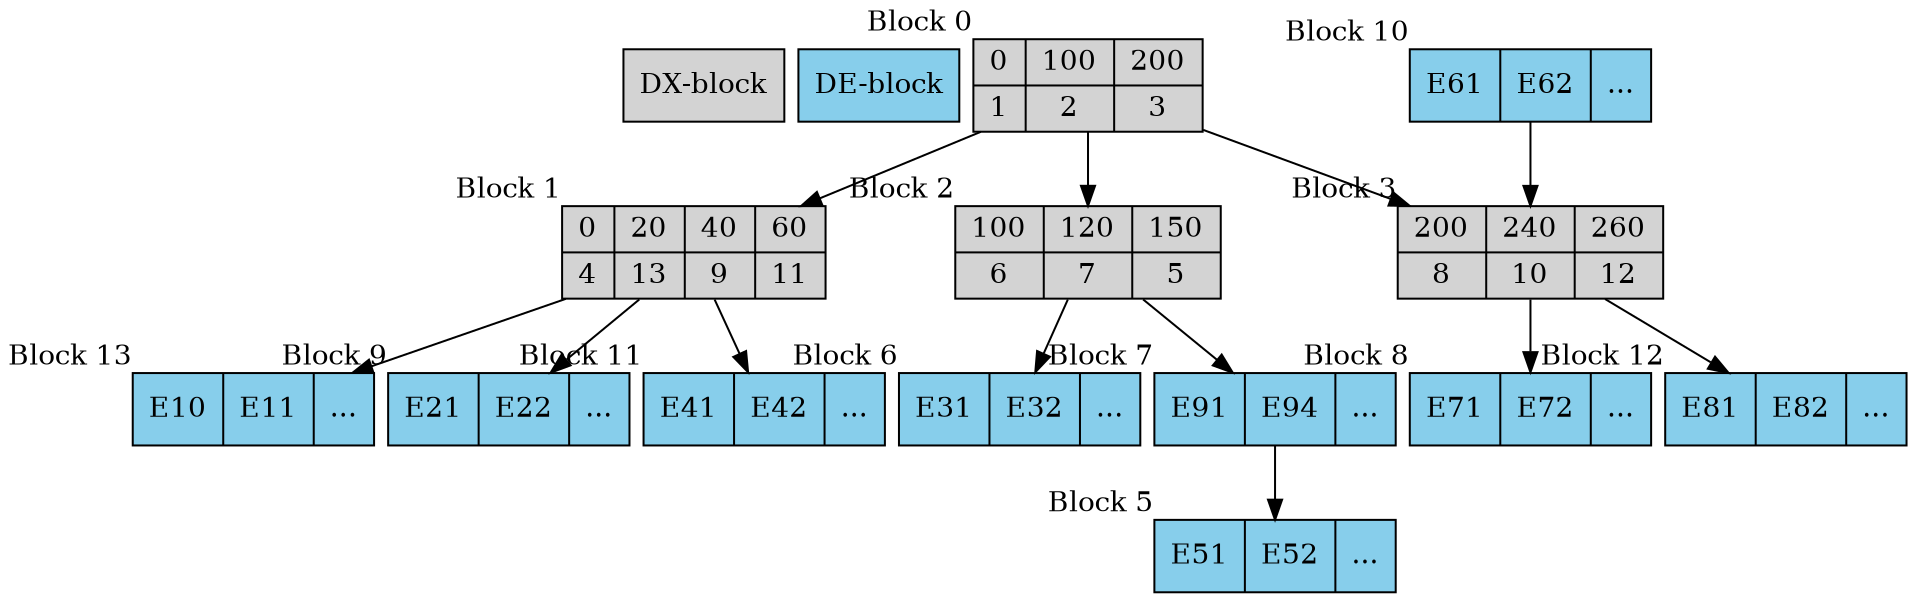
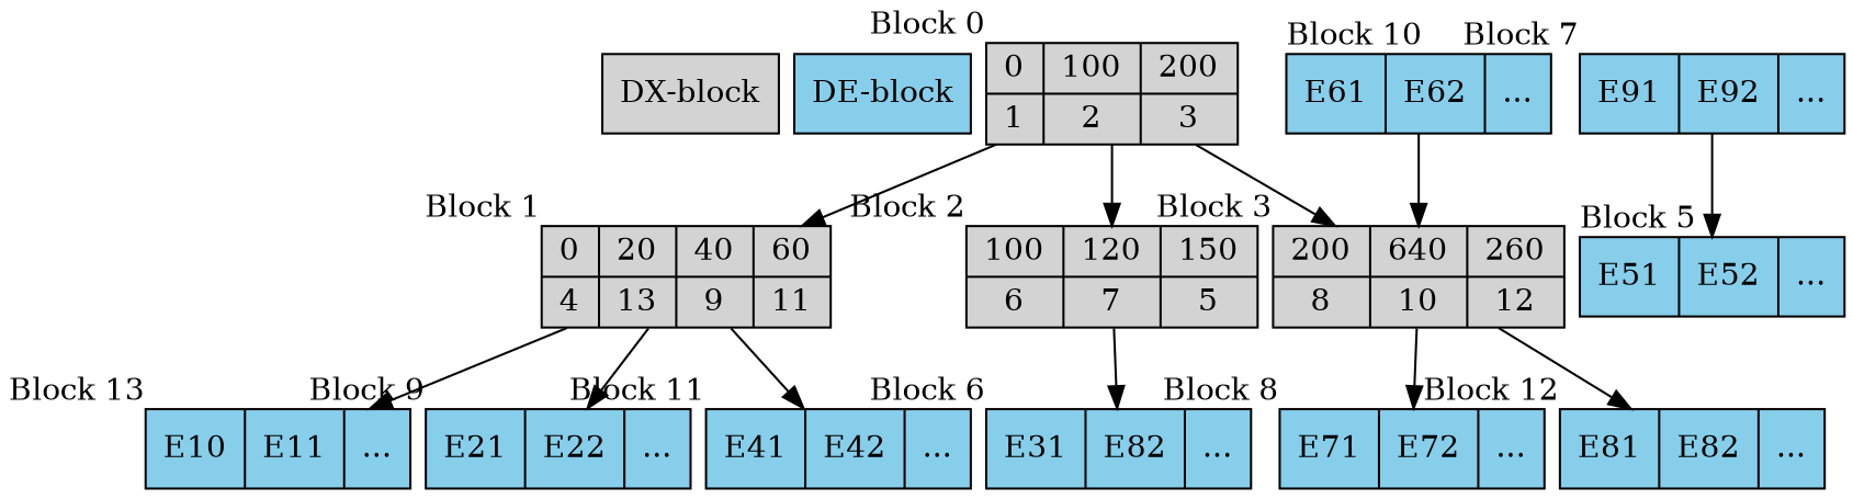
  digraph {
    nodesep=.1
    ranksep=.5
    node [fillcolor=skyblue shape=record style=filled]
    n1 [fillcolor=lightgray label="DX-block"]
    n2 [label="DE-block"]
    n3 [fillcolor=lightgray label="{0|1}|{100|2}|{200|3}" xlabel="Block 0"]
    n4 [fillcolor=lightgray label="{0|4}|{20|13}|{40|9}|{60|11}" xlabel="Block 1"]
    n5 [fillcolor=lightgray label="{100|6}|{120|7}|{150|5}" xlabel="Block 2"]
-   n6 [fillcolor=lightgray label="{200|8}|{240|10}|{260|12}" xlabel="Block 3"]
+   n6 [fillcolor=lightgray label="{200|8}|{640|10}|{260|12}" xlabel="Block 3"]
    n7 [label="{E10}|{E11}|{...}" xlabel="Block 13"]
    n8 [label="{E21}|{E22}|{...}" xlabel="Block 9"]
    n9 [label="{E41}|{E42}|{...}" xlabel="Block 11"]
-   n10 [label="{E31}|{E32}|{...}" xlabel="Block 6"]
-   n11 [label="{E91}|{E94}|{...}" xlabel="Block 7"]
+   n10 [label="{E31}|{E82}|{...}" xlabel="Block 6"]
+   n11 [label="{E91}|{E92}|{...}" xlabel="Block 7"]
    n12 [label="{E71}|{E72}|{...}" xlabel="Block 8"]
    n13 [label="{E81}|{E82}|{...}" xlabel="Block 12"]
    n14 [label="{E51}|{E52}|{...}" xlabel="Block 5"]
    n15 [label="{E61}|{E62}|{...}" xlabel="Block 10"]
    subgraph sub_1 {
      rank=same
      n1
      n2
    }
    n3 -> n4
    n3 -> n5
    n3 -> n6
    n4 -> n7
    n4 -> n8
    n4 -> n9
    n5 -> n10
-   n5 -> n11
    n6 -> n12
    n6 -> n13
    n11 -> n14
    n15 -> n6
  }
